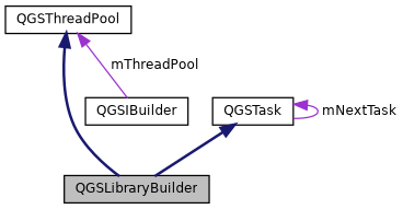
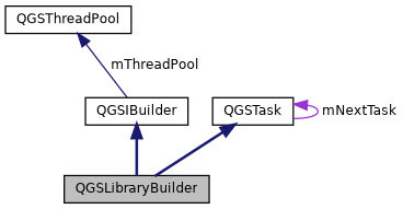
  digraph {
    node [color=black fillcolor=white fontname=Helvetica fontsize=10 shape=record style=filled]
    edge [color=midnightblue dir=back fontname=Helvetica fontsize=10 labelfontname=Helvetica labelfontsize=10 style=bold]
    n1 [fillcolor=grey75 fontcolor=black height=0.2 label=QGSLibraryBuilder width=0.4]
    n2 [height=0.2 label=QGSIBuilder width=0.4]
    n3 [height=0.2 label=QGSTask width=0.4]
    n4 [height=0.2 label=QGSThreadPool width=0.4]
-   n4 -> n1
+   n2 -> n1
    n3 -> n1
    n3 -> n3 [color=darkorchid3 label=" mNextTask" style=solid]
-   n4 -> n2 [color=darkorchid3 label=" mThreadPool" style=solid]
+   n4 -> n2 [label=" mThreadPool" style=solid]
  }
